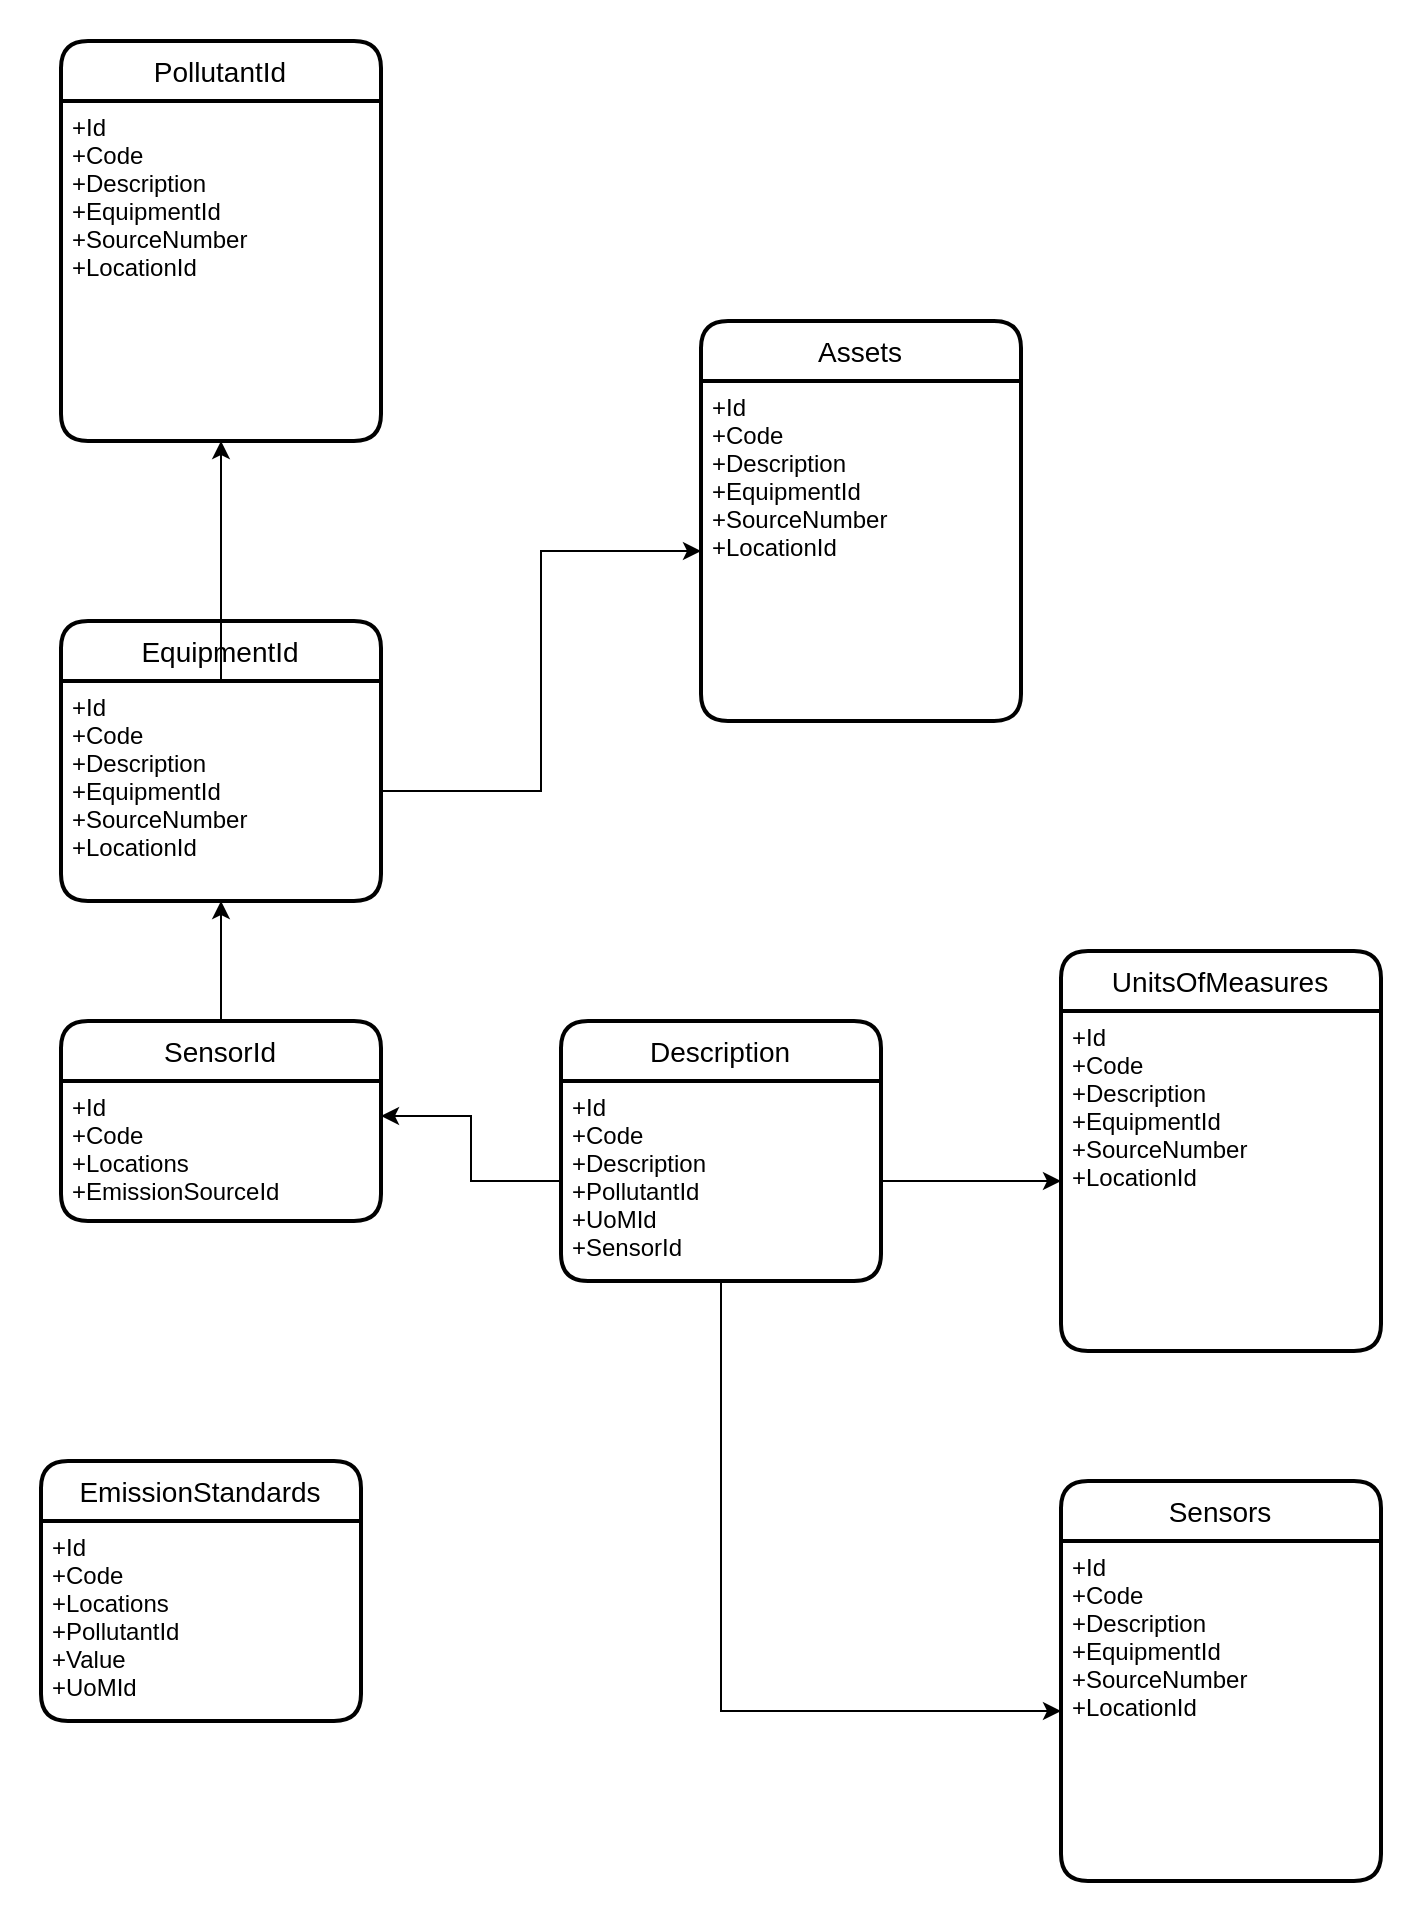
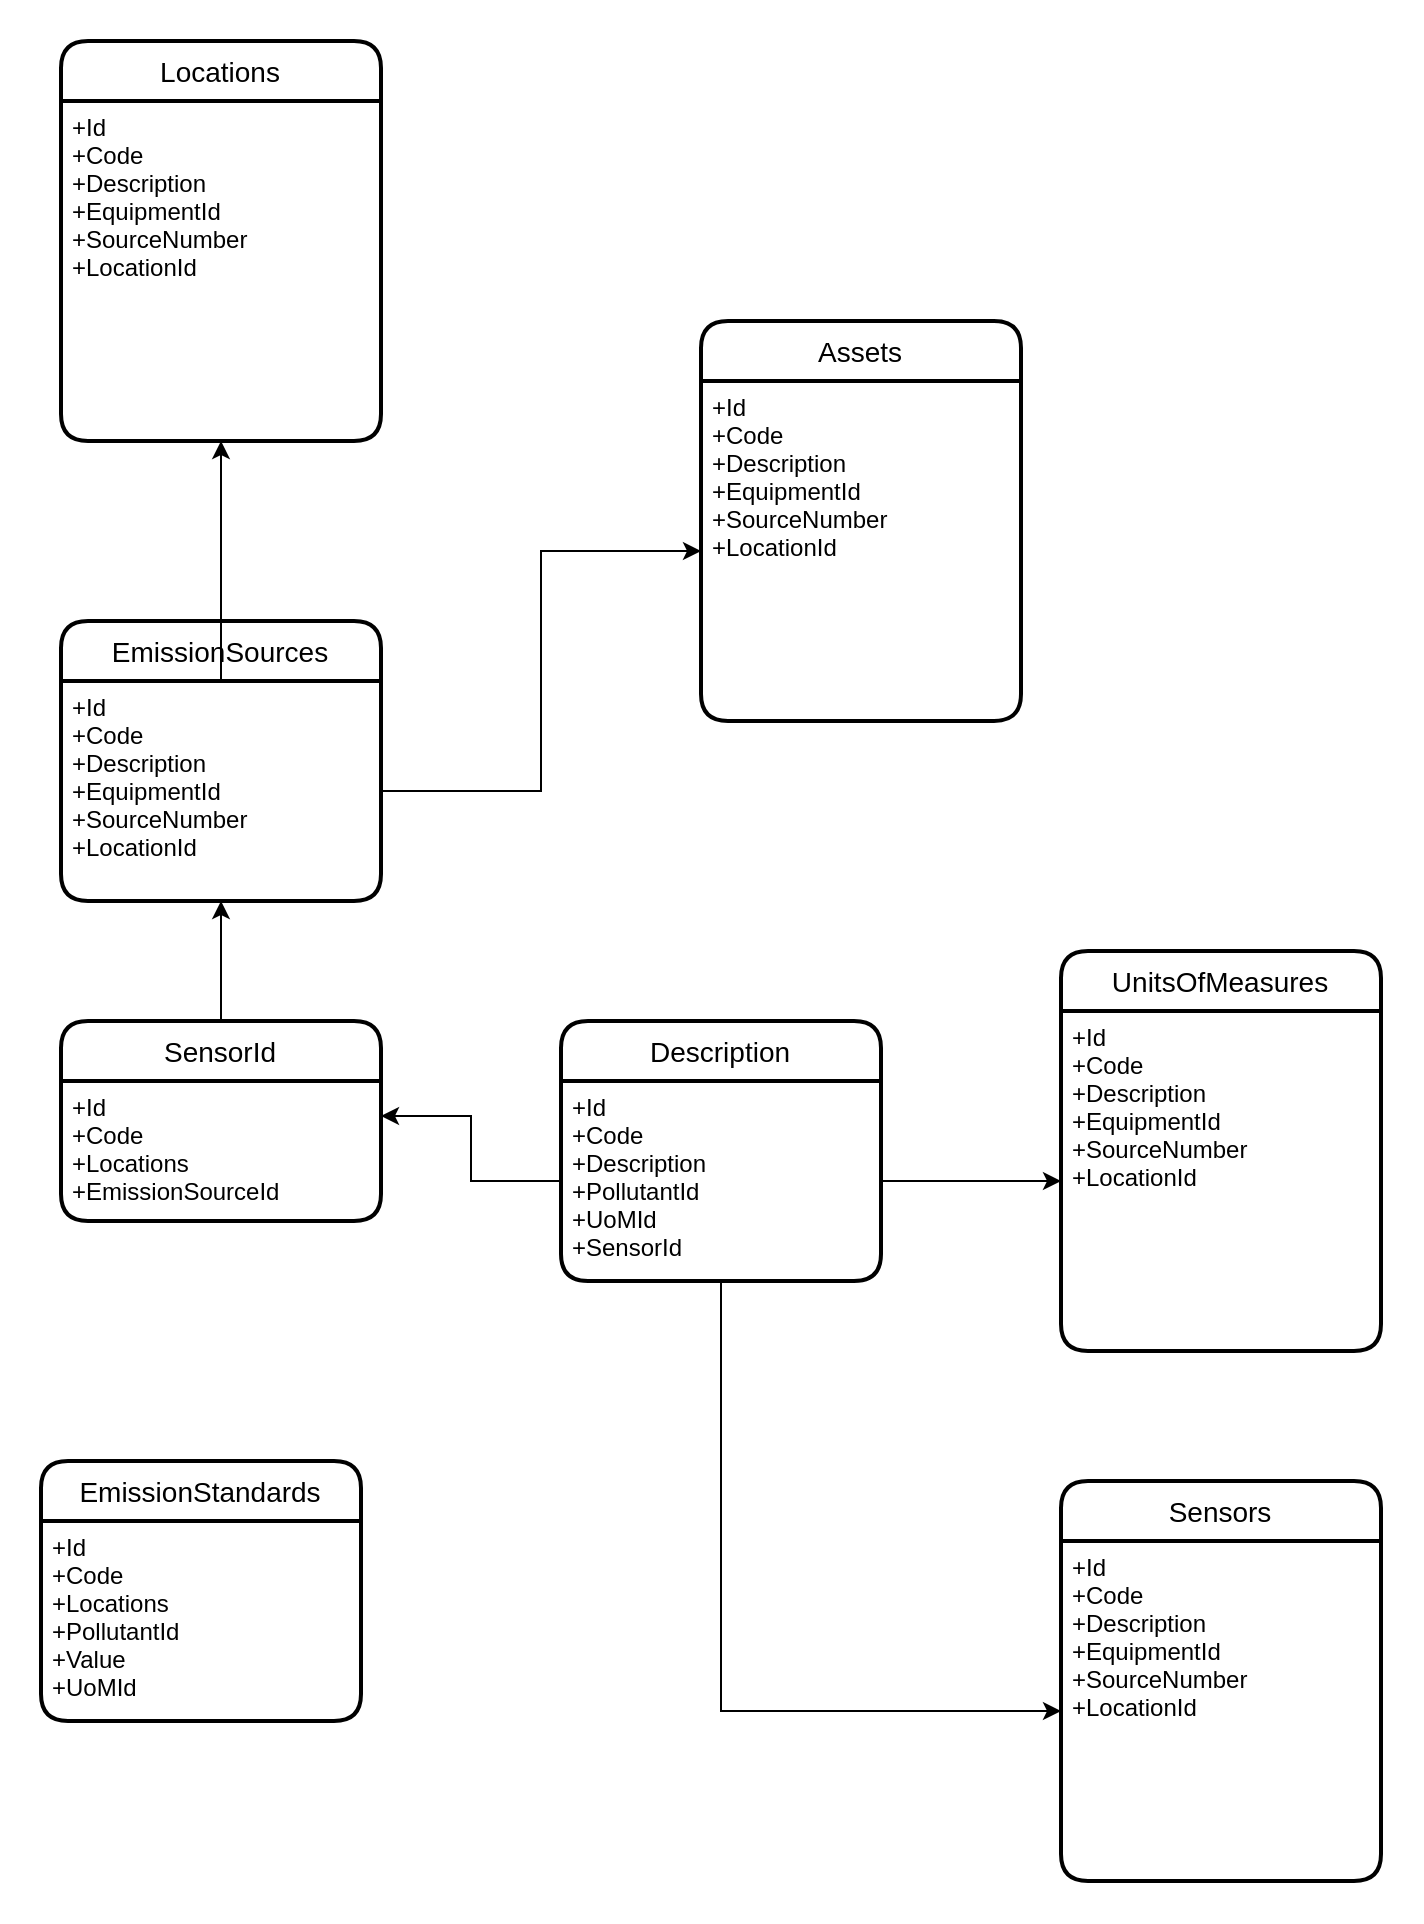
  <mxCell id="0" />
  <mxCell id="1" parent="0" />
  <mxCell id="2" style="edgeStyle=orthogonalEdgeStyle;rounded=0;orthogonalLoop=1;jettySize=auto;html=1;" edge="1" parent="1" source="3" target="8"><mxGeometry relative="1" as="geometry" /></mxCell>
  <mxCell id="3" value="SensorId" style="swimlane;childLayout=stackLayout;horizontal=1;startSize=30;horizontalStack=0;rounded=1;fontSize=14;fontStyle=0;strokeWidth=2;resizeParent=0;resizeLast=1;shadow=0;dashed=0;align=center;" vertex="1" parent="1"><mxGeometry x="30" y="510" width="160" height="100" as="geometry" /></mxCell>
  <mxCell id="4" value="+Id&#10;+Code&#10;+Locations&#10;+EmissionSourceId&#10;" style="align=left;strokeColor=none;fillColor=none;spacingLeft=4;fontSize=12;verticalAlign=top;resizable=0;rotatable=0;part=1;" vertex="1" parent="3"><mxGeometry y="30" width="160" height="70" as="geometry" /></mxCell>
  <mxCell id="5" value="Assets" style="swimlane;childLayout=stackLayout;horizontal=1;startSize=30;horizontalStack=0;rounded=1;fontSize=14;fontStyle=0;strokeWidth=2;resizeParent=0;resizeLast=1;shadow=0;dashed=0;align=center;" vertex="1" parent="1"><mxGeometry x="350" y="160" width="160" height="200" as="geometry" /></mxCell>
  <mxCell id="6" value="+Id&#10;+Code&#10;+Description&#10;+EquipmentId&#10;+SourceNumber&#10;+LocationId&#10;" style="align=left;strokeColor=none;fillColor=none;spacingLeft=4;fontSize=12;verticalAlign=top;resizable=0;rotatable=0;part=1;" vertex="1" parent="5"><mxGeometry y="30" width="160" height="170" as="geometry" /></mxCell>
- <mxCell id="7" value="EquipmentId" style="swimlane;childLayout=stackLayout;horizontal=1;startSize=30;horizontalStack=0;rounded=1;fontSize=14;fontStyle=0;strokeWidth=2;resizeParent=0;resizeLast=1;shadow=0;dashed=0;align=center;" vertex="1" parent="1"><mxGeometry x="30" y="310" width="160" height="140" as="geometry" /></mxCell>
+ <mxCell id="7" value="EmissionSources" style="swimlane;childLayout=stackLayout;horizontal=1;startSize=30;horizontalStack=0;rounded=1;fontSize=14;fontStyle=0;strokeWidth=2;resizeParent=0;resizeLast=1;shadow=0;dashed=0;align=center;" vertex="1" parent="1"><mxGeometry x="30" y="310" width="160" height="140" as="geometry" /></mxCell>
  <mxCell id="8" value="+Id&#10;+Code&#10;+Description&#10;+EquipmentId&#10;+SourceNumber&#10;+LocationId&#10;" style="align=left;strokeColor=none;fillColor=none;spacingLeft=4;fontSize=12;verticalAlign=top;resizable=0;rotatable=0;part=1;" vertex="1" parent="7"><mxGeometry y="30" width="160" height="110" as="geometry" /></mxCell>
  <mxCell id="9" style="edgeStyle=orthogonalEdgeStyle;rounded=0;orthogonalLoop=1;jettySize=auto;html=1;entryX=0;entryY=0.5;entryDx=0;entryDy=0;" edge="1" parent="1" source="8" target="6"><mxGeometry relative="1" as="geometry" /></mxCell>
- <mxCell id="10" value="PollutantId" style="swimlane;childLayout=stackLayout;horizontal=1;startSize=30;horizontalStack=0;rounded=1;fontSize=14;fontStyle=0;strokeWidth=2;resizeParent=0;resizeLast=1;shadow=0;dashed=0;align=center;" vertex="1" parent="1"><mxGeometry x="30" width="160" height="200" as="geometry" y="20" /></mxCell>
+ <mxCell id="10" value="Locations" style="swimlane;childLayout=stackLayout;horizontal=1;startSize=30;horizontalStack=0;rounded=1;fontSize=14;fontStyle=0;strokeWidth=2;resizeParent=0;resizeLast=1;shadow=0;dashed=0;align=center;" vertex="1" parent="1"><mxGeometry x="30" width="160" height="200" as="geometry" y="20" /></mxCell>
  <mxCell id="11" value="+Id&#10;+Code&#10;+Description&#10;+EquipmentId&#10;+SourceNumber&#10;+LocationId&#10;" style="align=left;strokeColor=none;fillColor=none;spacingLeft=4;fontSize=12;verticalAlign=top;resizable=0;rotatable=0;part=1;" vertex="1" parent="10"><mxGeometry y="30" width="160" height="170" as="geometry" /></mxCell>
  <mxCell id="12" style="edgeStyle=orthogonalEdgeStyle;rounded=0;orthogonalLoop=1;jettySize=auto;html=1;" edge="1" parent="1" source="8" target="11"><mxGeometry relative="1" as="geometry" /></mxCell>
  <mxCell id="13" value="Description" style="swimlane;childLayout=stackLayout;horizontal=1;startSize=30;horizontalStack=0;rounded=1;fontSize=14;fontStyle=0;strokeWidth=2;resizeParent=0;resizeLast=1;shadow=0;dashed=0;align=center;" vertex="1" parent="1"><mxGeometry x="280" y="510" width="160" height="130" as="geometry" /></mxCell>
  <mxCell id="14" value="+Id&#10;+Code&#10;+Description&#10;+PollutantId&#10;+UoMId&#10;+SensorId&#10;&#10;&#10;" style="align=left;strokeColor=none;fillColor=none;spacingLeft=4;fontSize=12;verticalAlign=top;resizable=0;rotatable=0;part=1;" vertex="1" parent="13"><mxGeometry y="30" width="160" height="100" as="geometry" /></mxCell>
  <mxCell id="15" value="UnitsOfMeasures" style="swimlane;childLayout=stackLayout;horizontal=1;startSize=30;horizontalStack=0;rounded=1;fontSize=14;fontStyle=0;strokeWidth=2;resizeParent=0;resizeLast=1;shadow=0;dashed=0;align=center;" vertex="1" parent="1"><mxGeometry x="530" y="475" width="160" height="200" as="geometry" /></mxCell>
  <mxCell id="16" value="+Id&#10;+Code&#10;+Description&#10;+EquipmentId&#10;+SourceNumber&#10;+LocationId&#10;" style="align=left;strokeColor=none;fillColor=none;spacingLeft=4;fontSize=12;verticalAlign=top;resizable=0;rotatable=0;part=1;" vertex="1" parent="15"><mxGeometry y="30" width="160" height="170" as="geometry" /></mxCell>
  <mxCell id="17" style="edgeStyle=orthogonalEdgeStyle;rounded=0;orthogonalLoop=1;jettySize=auto;html=1;entryX=1;entryY=0.25;entryDx=0;entryDy=0;" edge="1" parent="1" source="14" target="4"><mxGeometry relative="1" as="geometry" /></mxCell>
  <mxCell id="18" style="edgeStyle=orthogonalEdgeStyle;rounded=0;orthogonalLoop=1;jettySize=auto;html=1;" edge="1" parent="1" source="14" target="16"><mxGeometry relative="1" as="geometry" /></mxCell>
  <mxCell id="19" value="Sensors" style="swimlane;childLayout=stackLayout;horizontal=1;startSize=30;horizontalStack=0;rounded=1;fontSize=14;fontStyle=0;strokeWidth=2;resizeParent=0;resizeLast=1;shadow=0;dashed=0;align=center;" vertex="1" parent="1"><mxGeometry x="530" y="740" width="160" height="200" as="geometry" /></mxCell>
  <mxCell id="20" value="+Id&#10;+Code&#10;+Description&#10;+EquipmentId&#10;+SourceNumber&#10;+LocationId&#10;" style="align=left;strokeColor=none;fillColor=none;spacingLeft=4;fontSize=12;verticalAlign=top;resizable=0;rotatable=0;part=1;" vertex="1" parent="19"><mxGeometry y="30" width="160" height="170" as="geometry" /></mxCell>
  <mxCell id="21" style="edgeStyle=orthogonalEdgeStyle;rounded=0;orthogonalLoop=1;jettySize=auto;html=1;entryX=0;entryY=0.5;entryDx=0;entryDy=0;exitX=0.5;exitY=1;exitDx=0;exitDy=0;" edge="1" parent="1" source="14" target="20"><mxGeometry relative="1" as="geometry" /></mxCell>
  <mxCell id="22" value="EmissionStandards" style="swimlane;childLayout=stackLayout;horizontal=1;startSize=30;horizontalStack=0;rounded=1;fontSize=14;fontStyle=0;strokeWidth=2;resizeParent=0;resizeLast=1;shadow=0;dashed=0;align=center;" vertex="1" parent="1"><mxGeometry x="20" y="730" width="160" height="130" as="geometry" /></mxCell>
  <mxCell id="23" value="+Id&#10;+Code&#10;+Locations&#10;+PollutantId&#10;+Value&#10;+UoMId&#10;&#10;" style="align=left;strokeColor=none;fillColor=none;spacingLeft=4;fontSize=12;verticalAlign=top;resizable=0;rotatable=0;part=1;" vertex="1" parent="22"><mxGeometry y="30" width="160" height="100" as="geometry" /></mxCell>
